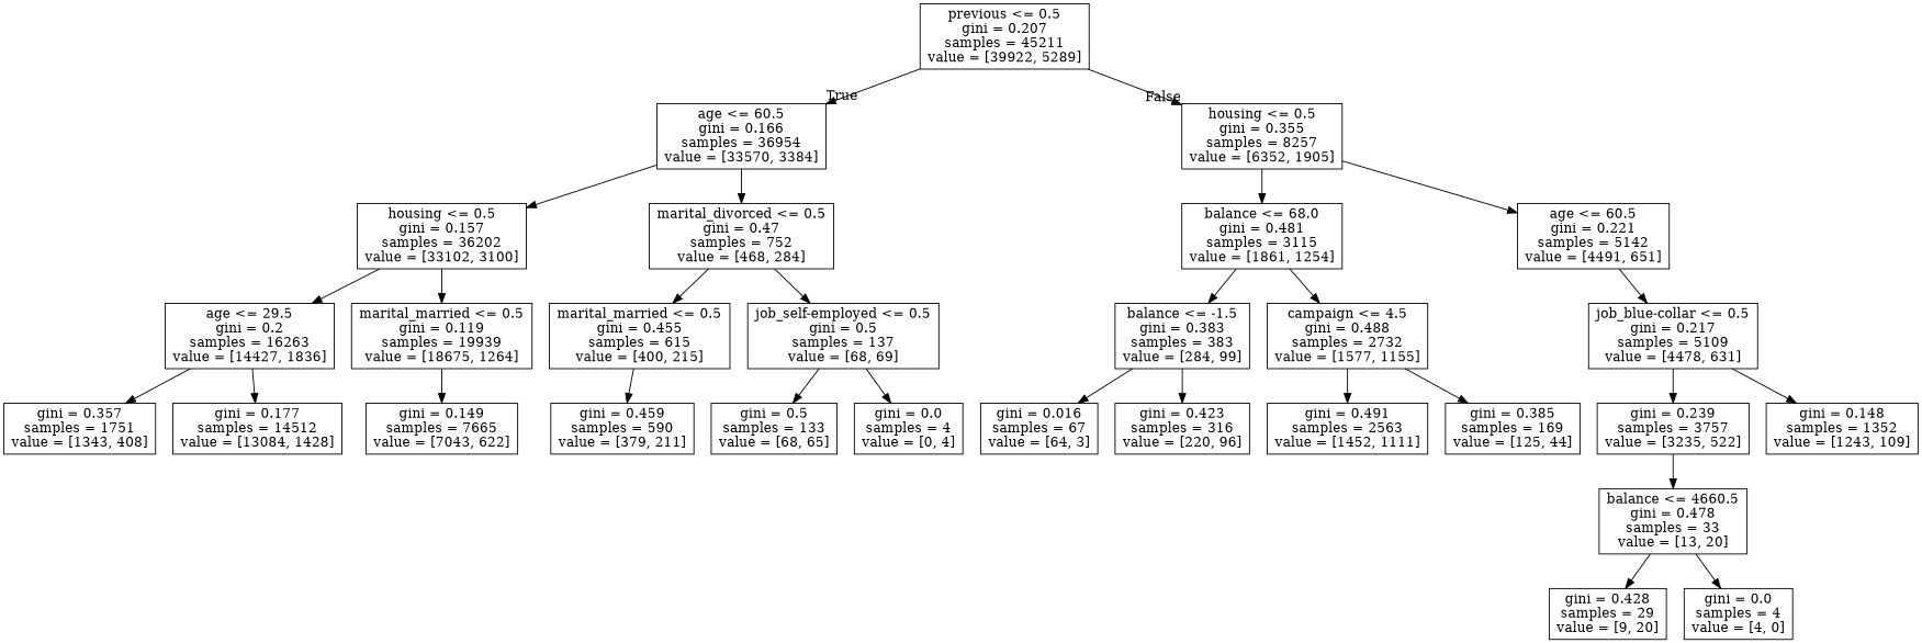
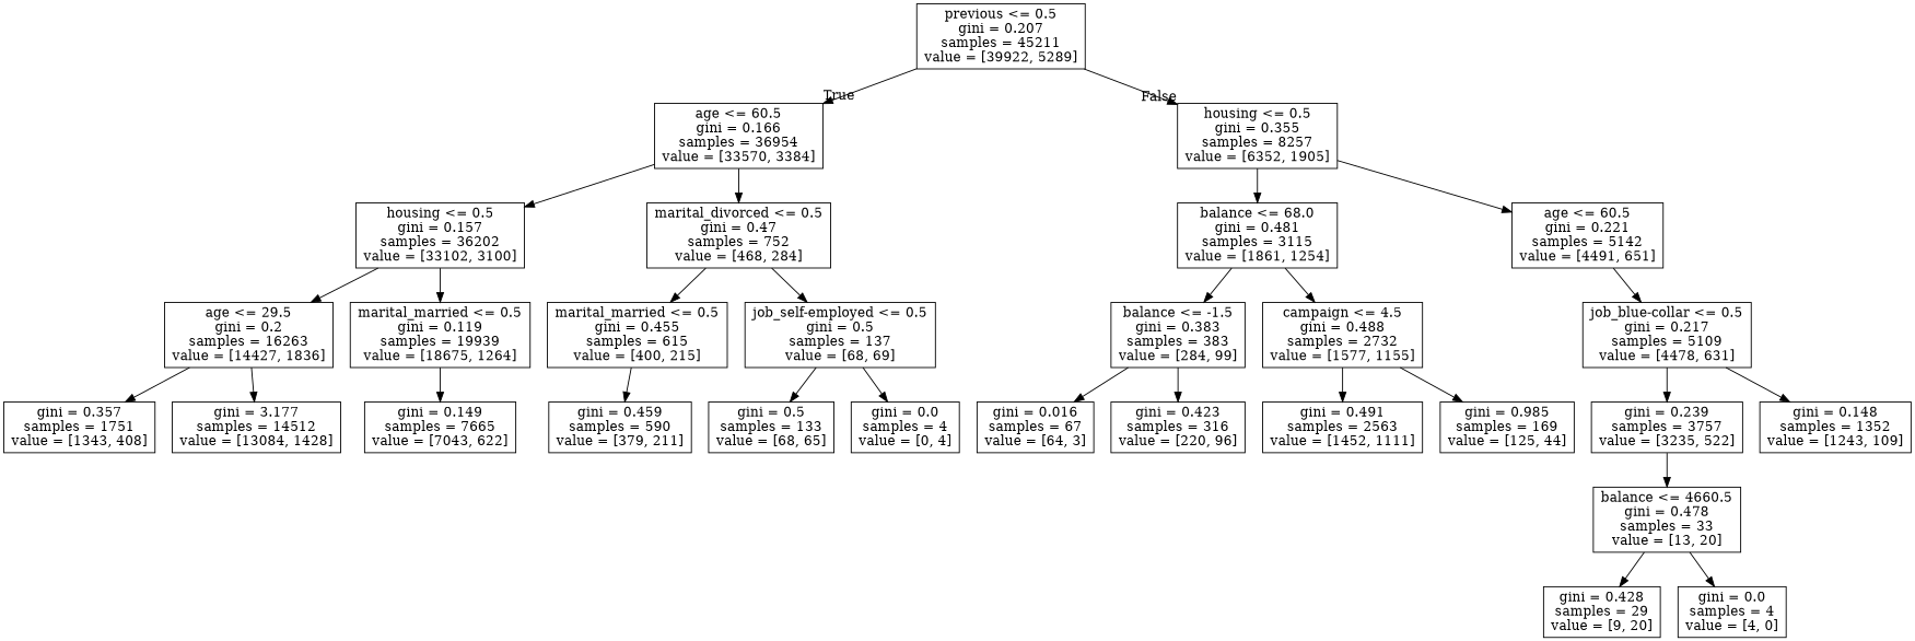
  digraph {
    node [shape=box]
    n1 [label="previous <= 0.5\ngini = 0.207\nsamples = 45211\nvalue = [39922, 5289]"]
    n2 [label="age <= 60.5\ngini = 0.166\nsamples = 36954\nvalue = [33570, 3384]"]
    n3 [label="housing <= 0.5\ngini = 0.355\nsamples = 8257\nvalue = [6352, 1905]"]
    n4 [label="housing <= 0.5\ngini = 0.157\nsamples = 36202\nvalue = [33102, 3100]"]
    n5 [label="marital_divorced <= 0.5\ngini = 0.47\nsamples = 752\nvalue = [468, 284]"]
    n6 [label="balance <= 68.0\ngini = 0.481\nsamples = 3115\nvalue = [1861, 1254]"]
    n7 [label="age <= 60.5\ngini = 0.221\nsamples = 5142\nvalue = [4491, 651]"]
    n8 [label="age <= 29.5\ngini = 0.2\nsamples = 16263\nvalue = [14427, 1836]"]
    n9 [label="marital_married <= 0.5\ngini = 0.119\nsamples = 19939\nvalue = [18675, 1264]"]
    n10 [label="marital_married <= 0.5\ngini = 0.455\nsamples = 615\nvalue = [400, 215]"]
    n11 [label="job_self-employed <= 0.5\ngini = 0.5\nsamples = 137\nvalue = [68, 69]"]
    n12 [label="gini = 0.357\nsamples = 1751\nvalue = [1343, 408]"]
-   n13 [label="gini = 0.177\nsamples = 14512\nvalue = [13084, 1428]"]
+   n13 [label="gini = 3.177\nsamples = 14512\nvalue = [13084, 1428]"]
    n14 [label="gini = 0.149\nsamples = 7665\nvalue = [7043, 622]"]
    n15 [label="gini = 0.459\nsamples = 590\nvalue = [379, 211]"]
    n16 [label="gini = 0.5\nsamples = 133\nvalue = [68, 65]"]
    n17 [label="gini = 0.0\nsamples = 4\nvalue = [0, 4]"]
    n18 [label="balance <= -1.5\ngini = 0.383\nsamples = 383\nvalue = [284, 99]"]
    n19 [label="campaign <= 4.5\ngini = 0.488\nsamples = 2732\nvalue = [1577, 1155]"]
    n20 [label="job_blue-collar <= 0.5\ngini = 0.217\nsamples = 5109\nvalue = [4478, 631]"]
    n21 [label="gini = 0.016\nsamples = 67\nvalue = [64, 3]"]
    n22 [label="gini = 0.423\nsamples = 316\nvalue = [220, 96]"]
    n23 [label="gini = 0.491\nsamples = 2563\nvalue = [1452, 1111]"]
-   n24 [label="gini = 0.385\nsamples = 169\nvalue = [125, 44]"]
+   n24 [label="gini = 0.985\nsamples = 169\nvalue = [125, 44]"]
    n25 [label="gini = 0.239\nsamples = 3757\nvalue = [3235, 522]"]
    n26 [label="gini = 0.148\nsamples = 1352\nvalue = [1243, 109]"]
    n27 [label="balance <= 4660.5\ngini = 0.478\nsamples = 33\nvalue = [13, 20]"]
    n28 [label="gini = 0.428\nsamples = 29\nvalue = [9, 20]"]
    n29 [label="gini = 0.0\nsamples = 4\nvalue = [4, 0]"]
    n1 -> n2 [headlabel=True labelangle=45 labeldistance=2.5]
    n1 -> n3 [headlabel=False labelangle=-45 labeldistance=2.5]
    n2 -> n4
    n2 -> n5
    n3 -> n6
    n3 -> n7
    n4 -> n8
    n4 -> n9
    n5 -> n10
    n5 -> n11
    n6 -> n18
    n6 -> n19
    n7 -> n20
    n8 -> n12
    n8 -> n13
    n9 -> n14
    n10 -> n15
    n11 -> n16
    n11 -> n17
    n18 -> n21
    n18 -> n22
    n19 -> n23
    n19 -> n24
    n20 -> n25
    n20 -> n26
    n25 -> n27
    n27 -> n28
    n27 -> n29
  }
